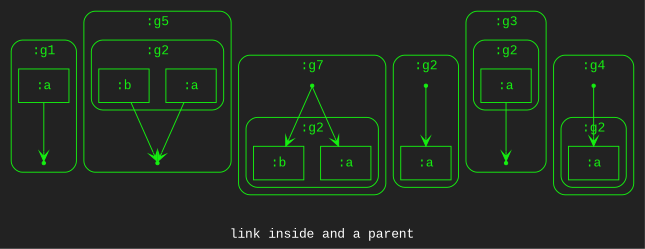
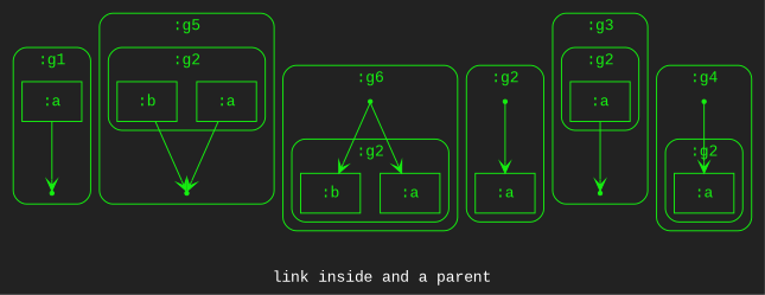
  digraph {
    bgcolor="#222222"
    compound=true
    fontcolor="#ffffff"
    fontname="Courier New"
    label="link inside and a parent"
    node [color="#15ef10" fontcolor="#15ef10" fontname="Courier New" shape=rectangle]
    edge [arrowhead=vee color="#15ef10"]
    n1 [label=":a"]
    node21 [shape=point]
    n3 [label=":a"]
    n4 [label=":b"]
    node19 [shape=point]
    n6 [label=":a"]
    n7 [label=":b"]
    node20 [shape=point]
    n9 [label=":a"]
    node22 [shape=point]
    n11 [label=":a"]
    node23 [shape=point]
    n13 [label=":a"]
    node24 [shape=point]
    subgraph cluster_1 {
      color="#15ef10"
      fontcolor="#15ef10"
      label=":g1"
      style=rounded
      n1
      node21
    }
    subgraph cluster_2 {
      color="#15ef10"
      fontcolor="#15ef10"
      label=":g5"
      style=rounded
      node19
      subgraph cluster_3 {
        color="#15ef10"
        fontcolor="#15ef10"
        label=":g2"
        style=rounded
        n3
        n4
      }
    }
    subgraph cluster_4 {
      color="#15ef10"
      fontcolor="#15ef10"
-     label=":g7"
+     label=":g6"
      style=rounded
      node20
      subgraph cluster_5 {
        color="#15ef10"
        fontcolor="#15ef10"
        label=":g2"
        style=rounded
        n6
        n7
      }
    }
    subgraph cluster_6 {
      color="#15ef10"
      fontcolor="#15ef10"
      label=":g2"
      style=rounded
      n9
      node22
    }
    subgraph cluster_7 {
      color="#15ef10"
      fontcolor="#15ef10"
      label=":g3"
      style=rounded
      node23
      subgraph cluster_8 {
        color="#15ef10"
        fontcolor="#15ef10"
        label=":g2"
        style=rounded
        n11
      }
    }
    subgraph cluster_9 {
      color="#15ef10"
      fontcolor="#15ef10"
      label=":g4"
      style=rounded
      node24
      subgraph cluster_10 {
        color="#15ef10"
        fontcolor="#15ef10"
        label=":g2"
        style=rounded
        n13
      }
    }
    n1 -> node21
    n3 -> node19
    n4 -> node19
    node20 -> n6
    node20 -> n7
    node22 -> n9
    n11 -> node23
    node24 -> n13
  }
